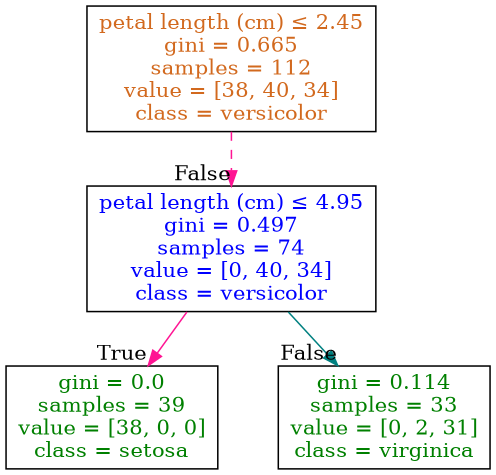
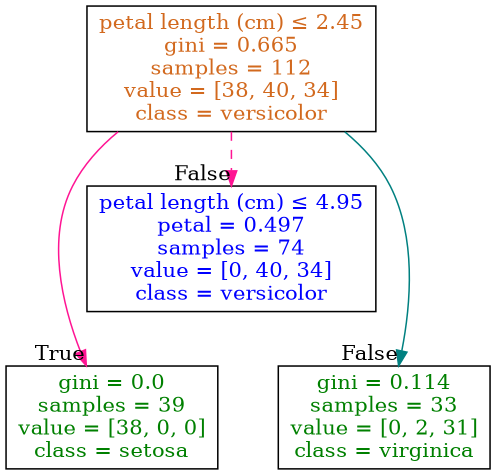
  digraph {
    node [fillcolor="#FFFFFF" shape=box style=filled]
    edge [color=deeppink headlabel=False labelangle=-45 labeldistance=2.5 style=solid]
    n1 [label=<<FONT COLOR="#D2691E">petal length (cm) &le; 2.45<br/>gini = 0.665<br/>samples = 112<br/>value = [38, 40, 34]<br/>class = versicolor</FONT>>]
    n2 [label=<<FONT COLOR="#008000">gini = 0.0<br/>samples = 39<br/>value = [38, 0, 0]<br/>class = setosa</FONT>>]
-   n3 [label=<<FONT COLOR="#0000FF">petal length (cm) &le; 4.95<br/>gini = 0.497<br/>samples = 74<br/>value = [0, 40, 34]<br/>class = versicolor</FONT>>]
+   n3 [label=<<FONT COLOR="#0000FF">petal length (cm) &le; 4.95<br/>petal = 0.497<br/>samples = 74<br/>value = [0, 40, 34]<br/>class = versicolor</FONT>>]
    n4 [label=<<FONT COLOR="#008000">gini = 0.114<br/>samples = 33<br/>value = [0, 2, 31]<br/>class = virginica</FONT>>]
-   n3 -> n2 [headlabel=True labelangle=45]
+   n1 -> n2 [headlabel=True labelangle=45]
    n1 -> n3 [style=dashed]
-   n3 -> n4 [color=teal]
+   n1 -> n4 [color=teal]
  }
